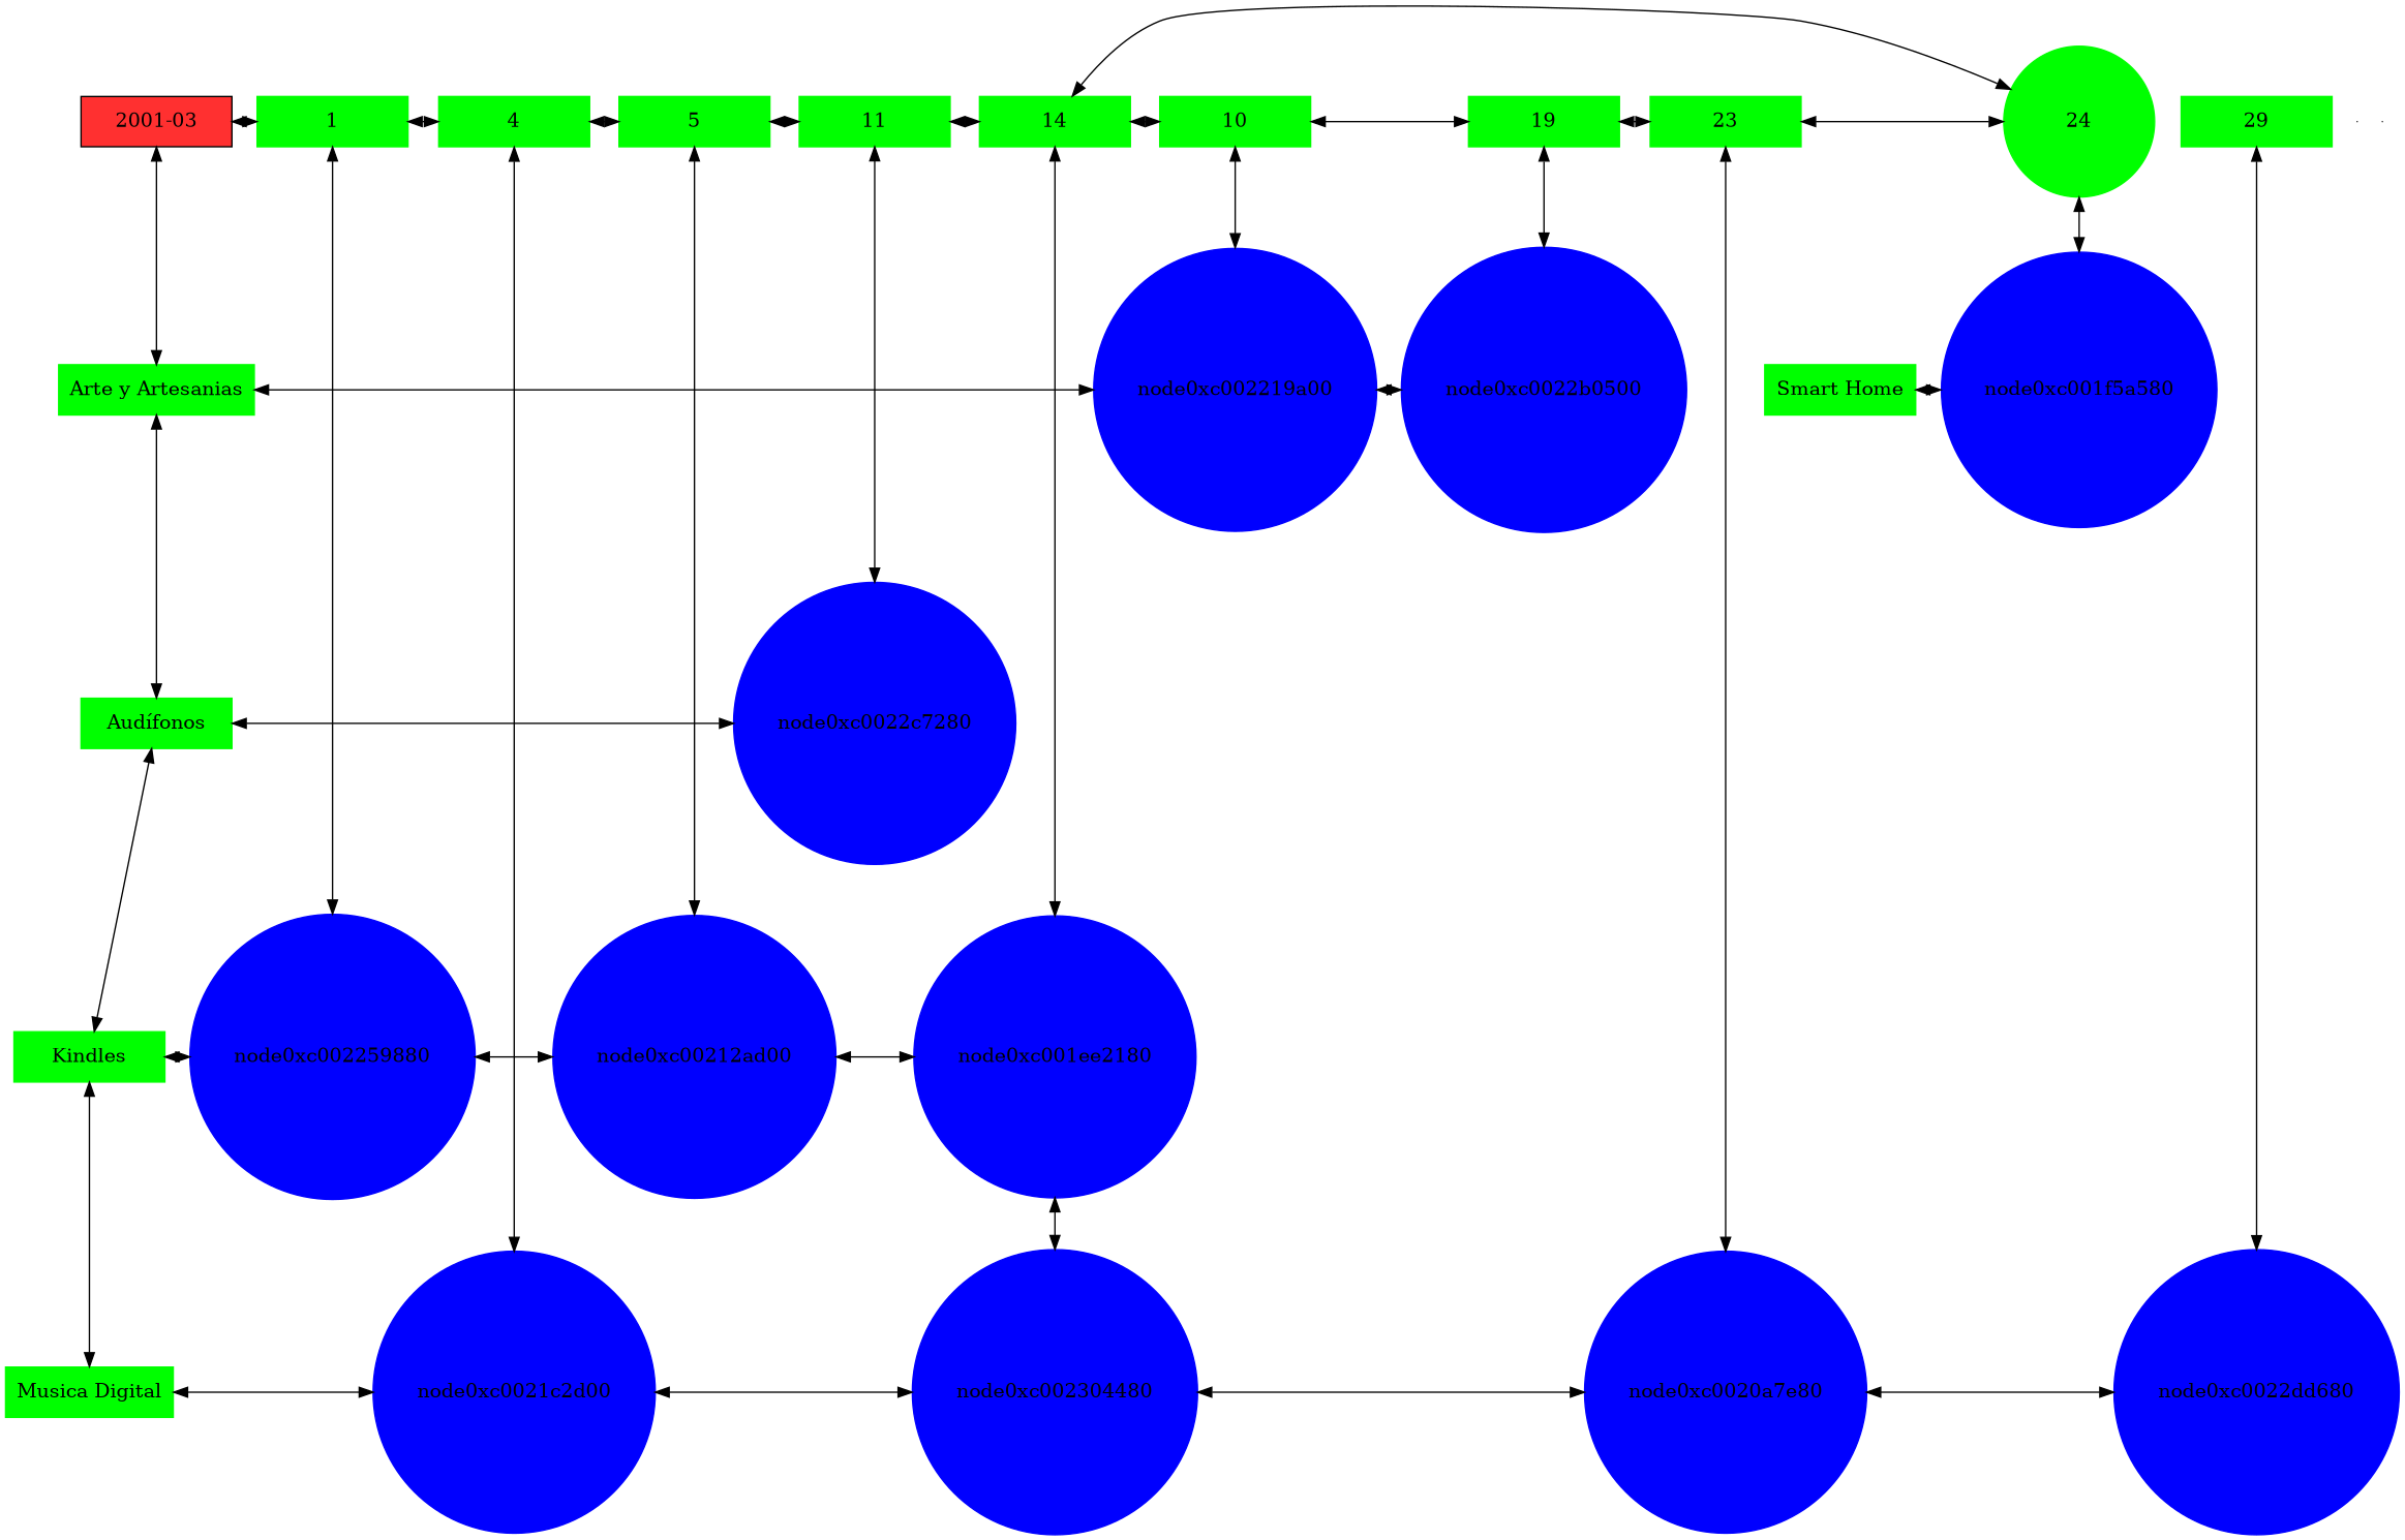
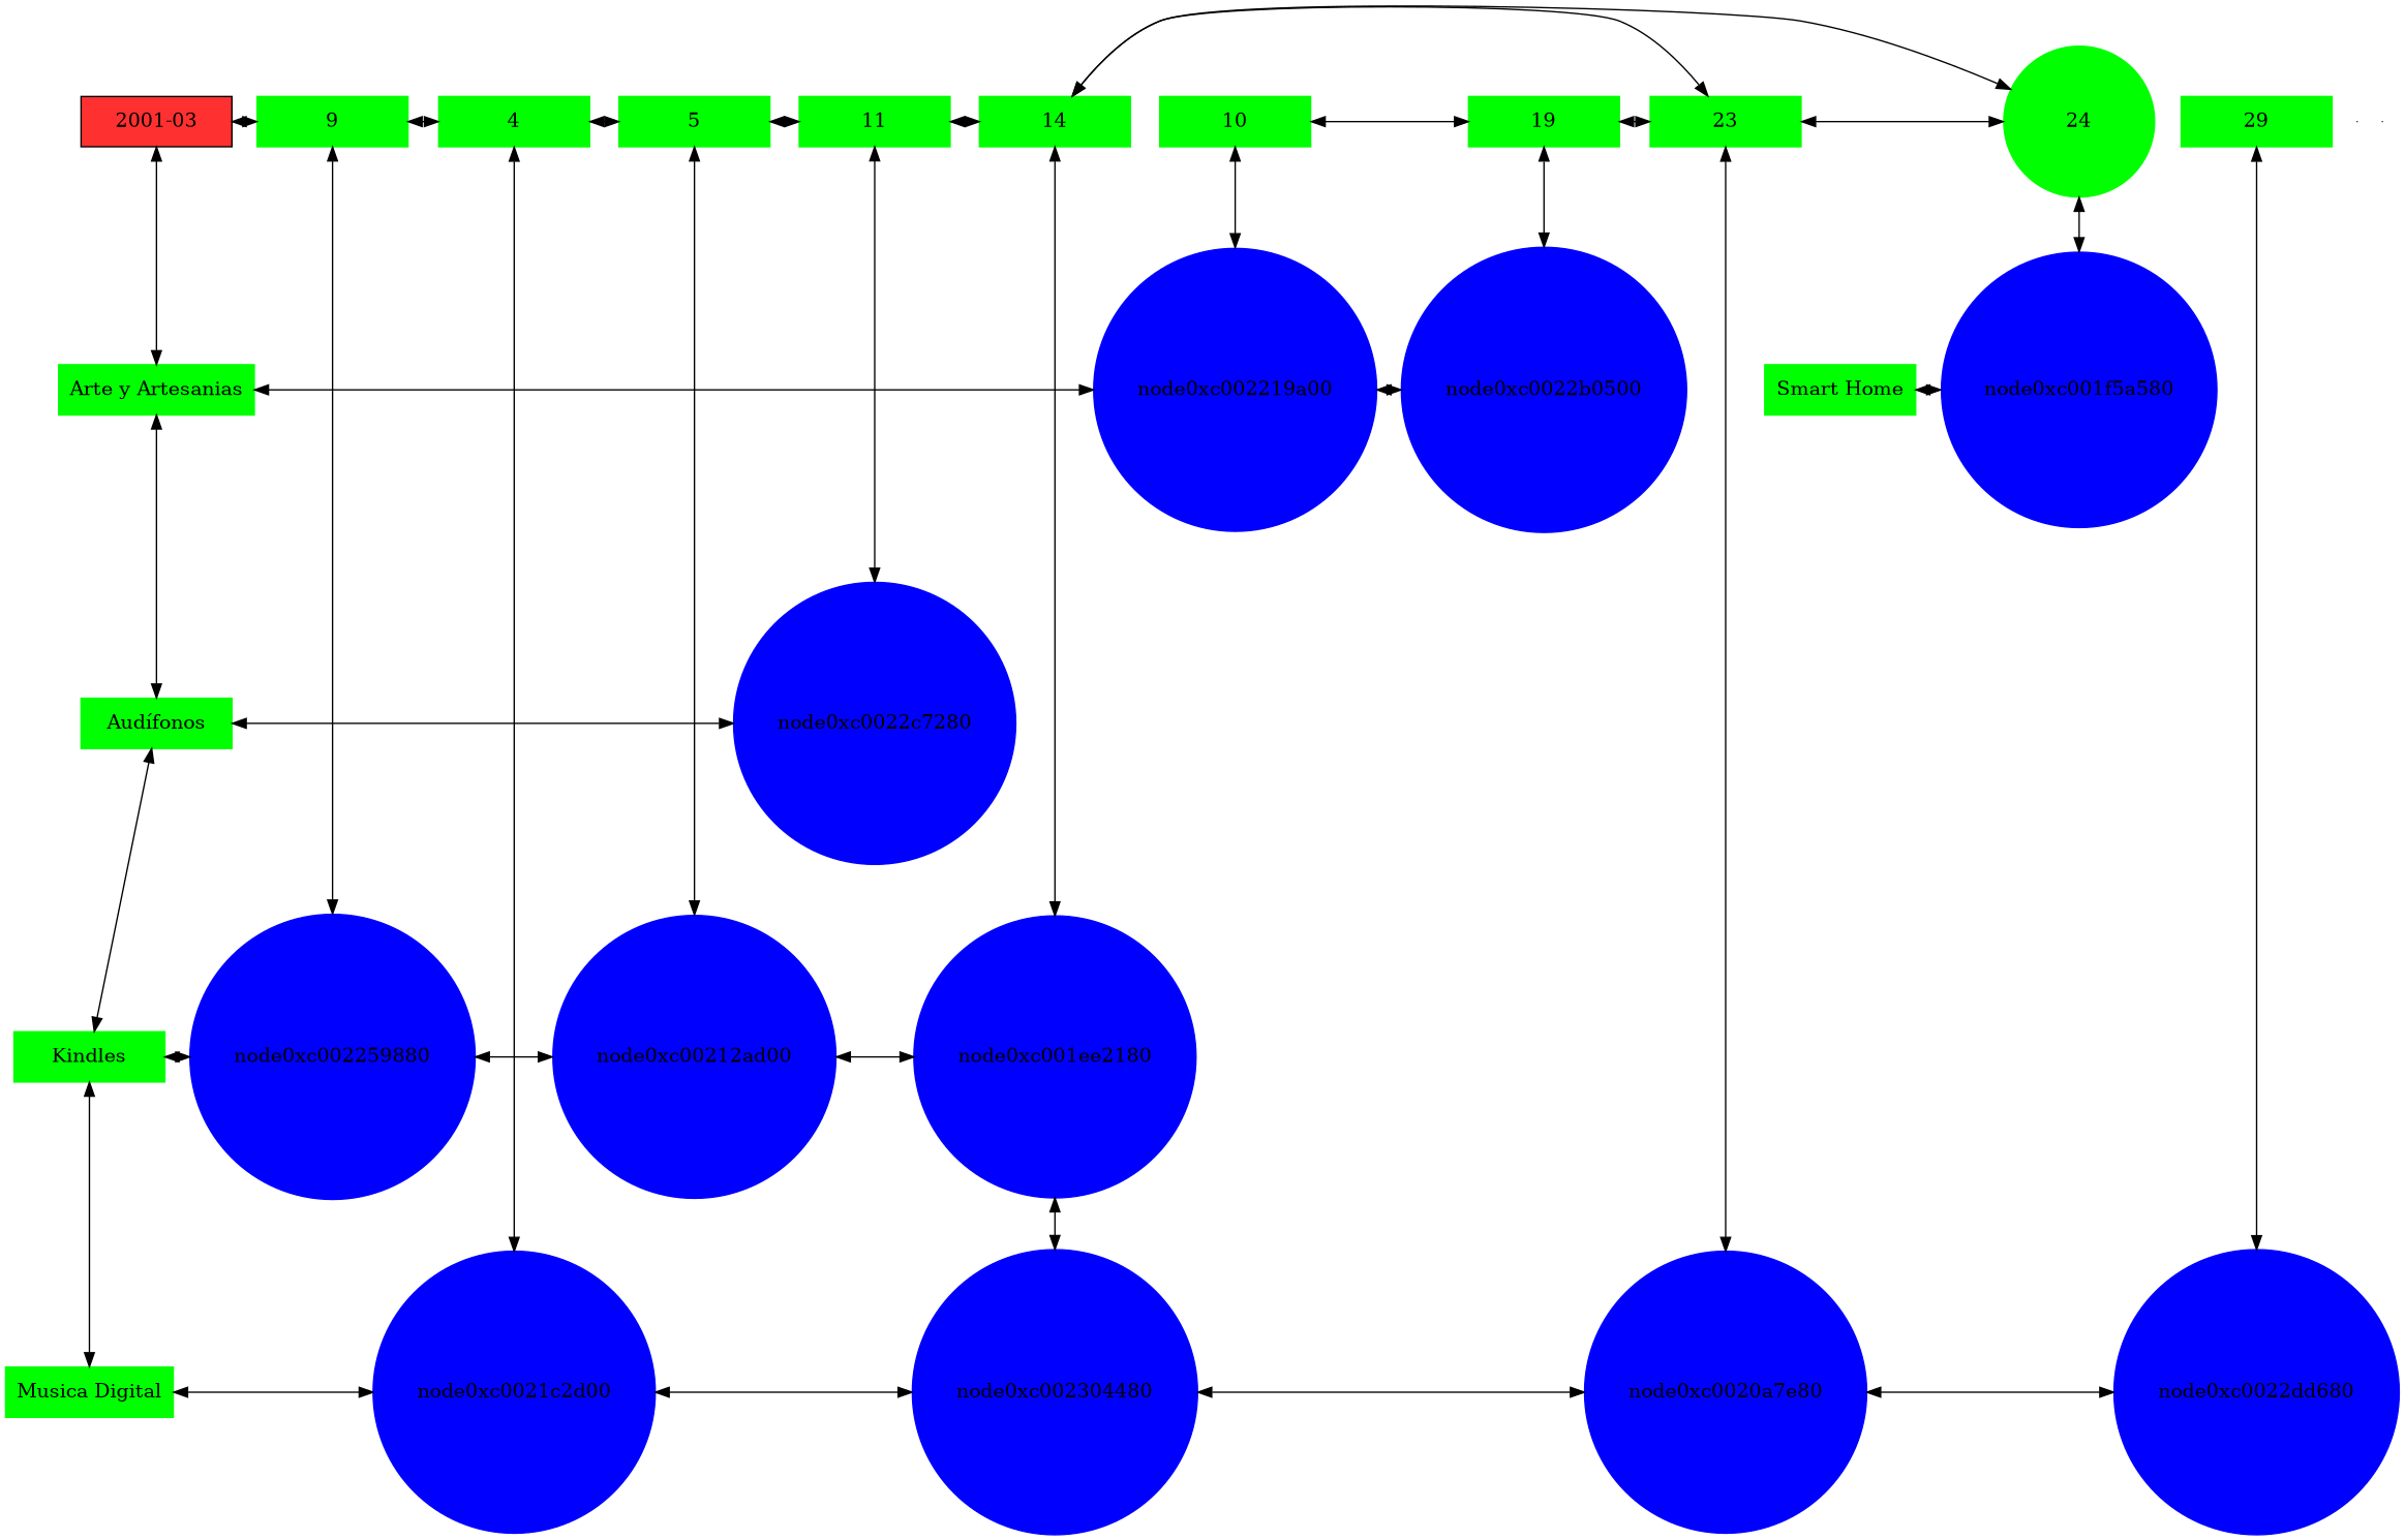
  digraph {
    node [group=1 shape=box style=filled color=green]
    edge [dir=both]
    n1 [fillcolor=firebrick1 label="2001-03" width=1.5 color=""]
-   n2 [label=1 width=1.5]
+   n2 [label=9 width=1.5]
    n3 [group=4 label=4 width=1.5]
    n4 [group=5 label=5 width=1.5]
    n5 [group=11 label=11 width=1.5]
    n6 [group=14 label=14 width=1.5]
    n7 [group=18 label=10 width=1.5]
    n8 [group=19 label=19 width=1.5]
    n9 [group=23 label=23 width=1.5]
    n10 [group=24 label=24 shape=circle width=1.5]
    n11 [group=29 label=29 width=1.5]
    n12 [label="Arte y Artesanias" width=1.5]
    node0xc002219a00 [color=blue group=18 shape=circle width=0.5]
    node0xc0022b0500 [color=blue group=19 shape=circle width=0.5]
    n15 [label="Audífonos" width=1.5]
    node0xc0022c7280 [color=blue group=11 shape=circle width=0.5]
    n17 [label=Kindles width=1.5]
    node0xc002259880 [color=blue shape=circle width=0.5]
    node0xc00212ad00 [color=blue group=5 shape=circle width=0.5]
    node0xc001ee2180 [color=blue group=14 shape=circle width=0.5]
    n21 [label="Musica Digital" width=1.5]
    node0xc0021c2d00 [color=blue group=4 shape=circle width=0.5]
    node0xc002304480 [color=blue group=14 shape=circle width=0.5]
    node0xc0020a7e80 [color=blue group=23 shape=circle width=0.5]
    node0xc0022dd680 [color=blue group=29 shape=circle width=0.5]
    n26 [label="Smart Home" width=1.5]
    node0xc001f5a580 [color=blue group=24 shape=circle width=0.5]
    e0 [shape=point width=0 group="" style="" color=""]
    e1 [shape=point width=0 group="" style="" color=""]
    subgraph sub_1 {
      rank=same
      n1
      n2
    }
    subgraph sub_2 {
      rank=same
      n2
      n3
    }
    subgraph sub_3 {
      rank=same
      n3
      n4
    }
    subgraph sub_4 {
      rank=same
      n4
      n5
    }
    subgraph sub_5 {
      rank=same
      n5
      n6
    }
    subgraph sub_6 {
      rank=same
      n6
      n7
    }
    subgraph sub_7 {
      rank=same
      n7
      n8
    }
    subgraph sub_8 {
      rank=same
      n8
      n9
    }
    subgraph sub_9 {
      rank=same
      n9
      n10
    }
    subgraph sub_10 {
      rank=same
      n10
      n11
    }
    subgraph sub_11 {
      rank=same
      n12
      node0xc002219a00
    }
    subgraph sub_12 {
      rank=same
      node0xc002219a00
      node0xc0022b0500
    }
    subgraph sub_13 {
      rank=same
      n15
      node0xc0022c7280
    }
    subgraph sub_14 {
      rank=same
      n17
      node0xc002259880
    }
    subgraph sub_15 {
      rank=same
      node0xc002259880
      node0xc00212ad00
    }
    subgraph sub_16 {
      rank=same
      node0xc00212ad00
      node0xc001ee2180
    }
    subgraph sub_17 {
      rank=same
      n21
      node0xc0021c2d00
    }
    subgraph sub_18 {
      rank=same
      node0xc0021c2d00
      node0xc002304480
    }
    subgraph sub_19 {
      rank=same
      node0xc002304480
      node0xc0020a7e80
    }
    subgraph sub_20 {
      rank=same
      node0xc0020a7e80
      node0xc0022dd680
    }
    subgraph sub_21 {
      rank=same
      n26
      node0xc001f5a580
    }
    n1 -> n2
    n1 -> n12
    n2 -> n3
    n2 -> node0xc002259880
    n3 -> n4
    n3 -> node0xc0021c2d00
    n4 -> n5
    n4 -> node0xc00212ad00
    n5 -> n6
    n5 -> node0xc0022c7280
-   n6 -> n7
+   n6 -> n9
    n6 -> node0xc001ee2180
    n7 -> n8
    n7 -> node0xc002219a00
    n8 -> n9
    n8 -> node0xc0022b0500
    n9 -> n10
    n9 -> node0xc0020a7e80
    n10 -> n6
    n10 -> node0xc001f5a580
    n11 -> node0xc0022dd680
    n12 -> node0xc002219a00
    n12 -> n15
    node0xc002219a00 -> node0xc0022b0500
    n15 -> node0xc0022c7280
    n15 -> n17
    n17 -> node0xc002259880
    n17 -> n21
    node0xc002259880 -> node0xc00212ad00
    node0xc00212ad00 -> node0xc001ee2180
    node0xc001ee2180 -> node0xc002304480
    n21 -> node0xc0021c2d00
    node0xc0021c2d00 -> node0xc002304480
    node0xc002304480 -> node0xc0020a7e80
    node0xc0020a7e80 -> node0xc0022dd680
    n26 -> node0xc001f5a580
  }
